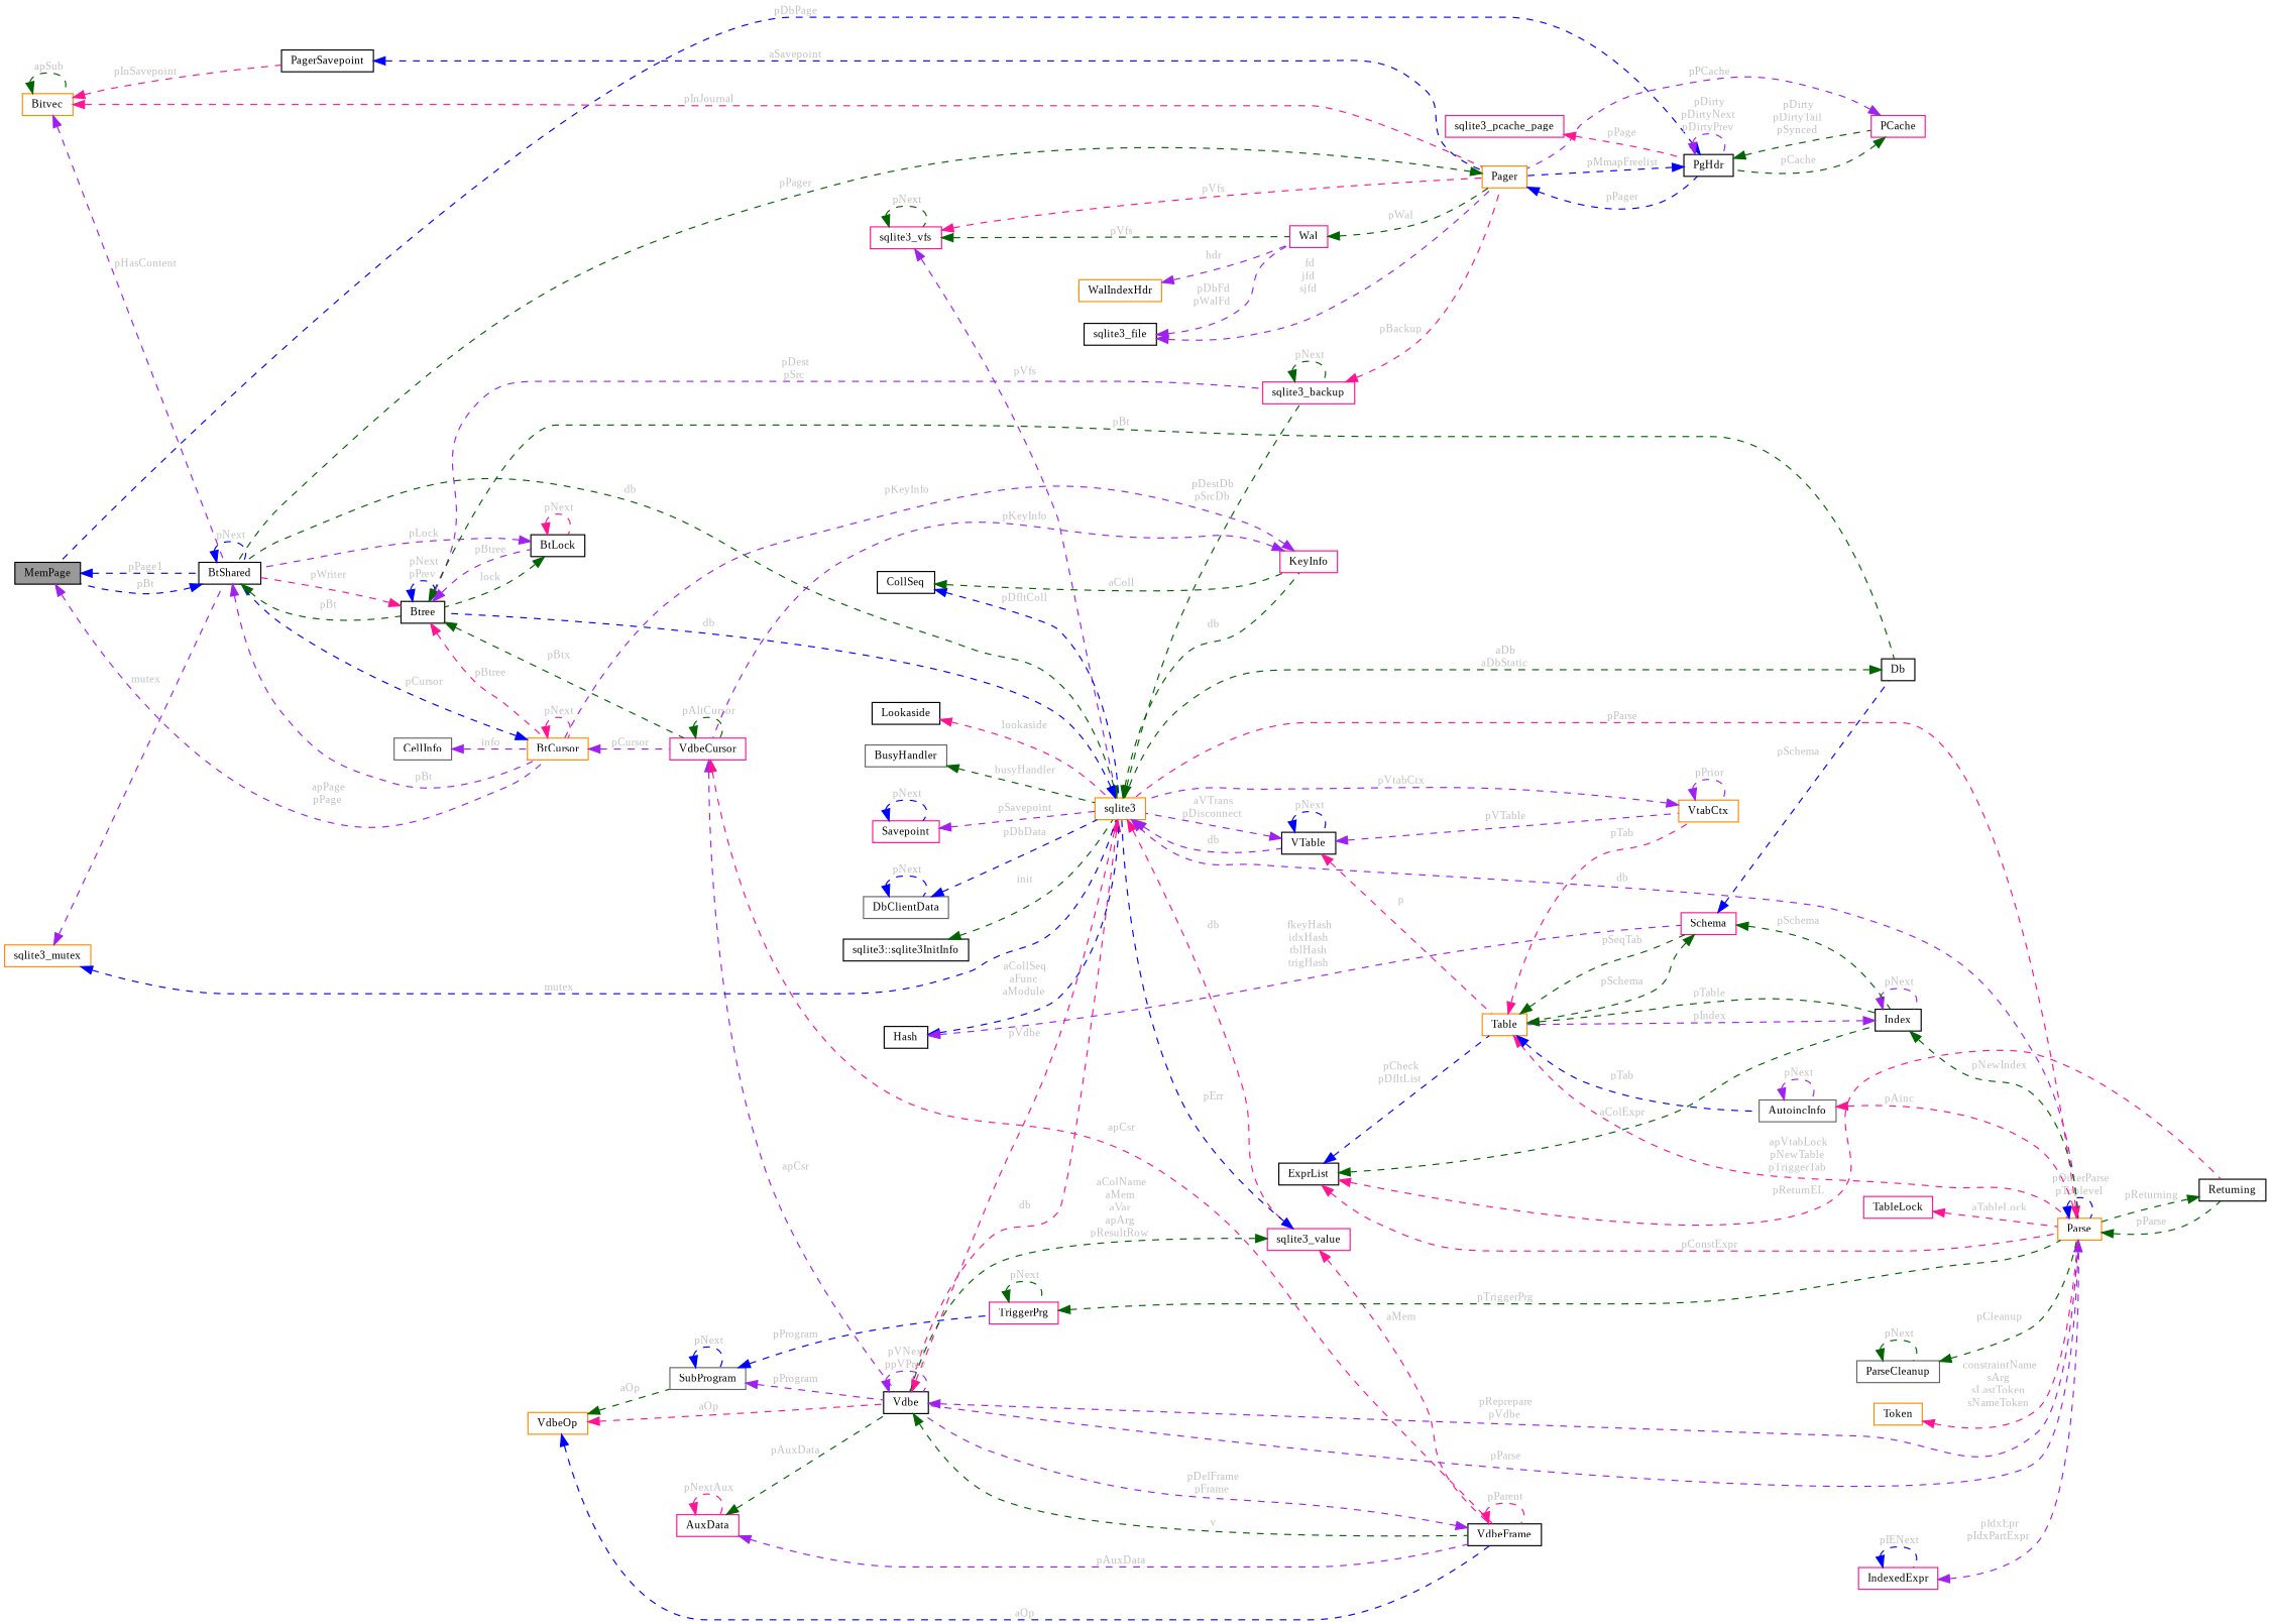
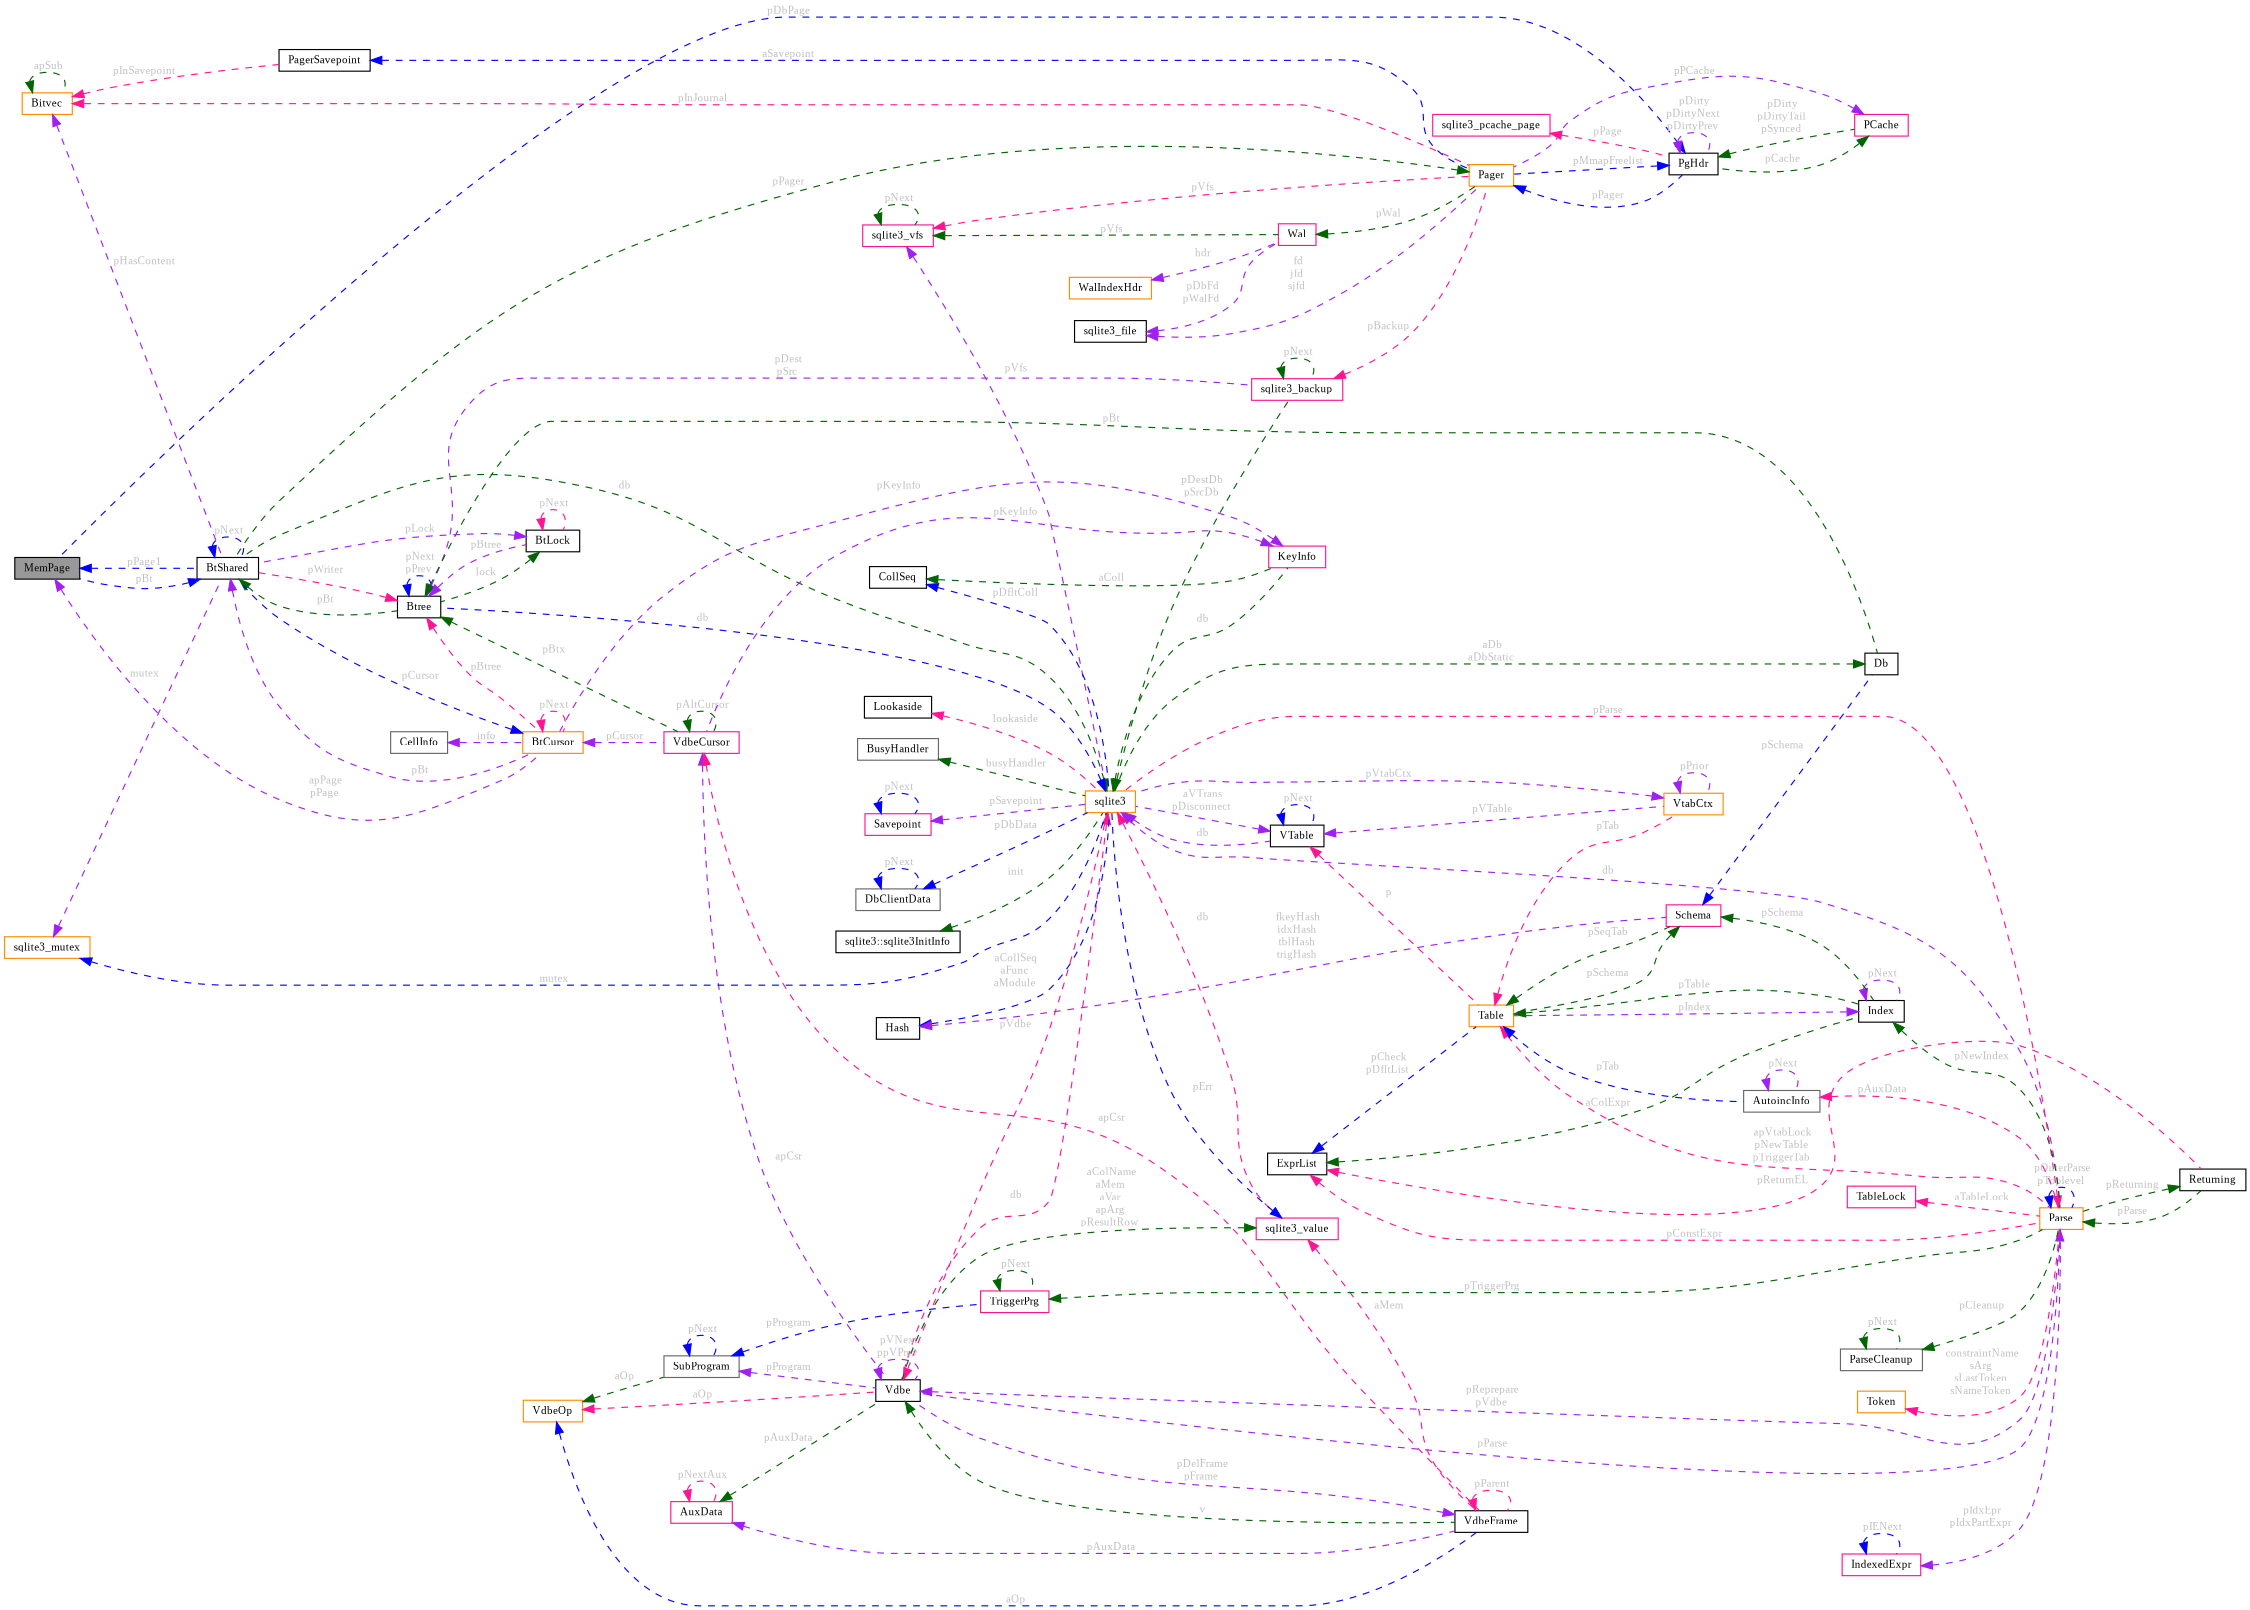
  digraph {
    fontname="Liberation Serif"
    rankdir=LR
    node [color=black fillcolor=white fontname="Liberation Serif" fontsize=10 shape=box style=filled]
    edge [color=purple dir=back fontcolor=grey fontname="Liberation Serif" fontsize=10 labelfontname=Helvetica labelfontsize=10 style=dashed]
    n1 [fillcolor=grey60 fontcolor=black height=0.2 label=MemPage width=0.4]
    n2 [height=0.2 label=BtShared width=0.4]
    n3 [color=darkorange height=0.2 label=BtCursor width=0.4]
    n4 [height=0.2 label=Btree width=0.4]
    n5 [color=deeppink height=0.2 label=VdbeCursor width=0.4]
    n6 [color=deeppink height=0.2 label=sqlite3_backup width=0.4]
    n7 [height=0.2 label=Db width=0.4]
    n8 [height=0.2 label=BtLock width=0.4]
    n9 [color=darkorange height=0.2 label=Pager width=0.4]
    n10 [height=0.2 label=PgHdr width=0.4]
    n11 [color=deeppink height=0.2 label=PCache width=0.4]
    n12 [color=deeppink height=0.2 label=sqlite3_vfs width=0.4]
    n13 [color=darkorange height=0.2 label=sqlite3 width=0.4]
    n14 [color=deeppink height=0.2 label=Wal width=0.4]
    n15 [height=0.2 label=Vdbe width=0.4]
    n16 [color=darkorange height=0.2 label=Parse width=0.4]
    n17 [height=0.2 label=VTable width=0.4]
    n18 [color=deeppink height=0.2 label=sqlite3_value width=0.4]
    n19 [color=deeppink height=0.2 label=KeyInfo width=0.4]
    n20 [color=darkorange height=0.2 label=Bitvec width=0.4]
    n21 [height=0.2 label=PagerSavepoint width=0.4]
    n22 [height=0.2 label=sqlite3_file width=0.4]
    n23 [height=0.2 label=VdbeFrame width=0.4]
    n24 [height=0.2 label=Returning width=0.4]
    n25 [color=darkorange height=0.2 label=Table width=0.4]
    n26 [color=darkorange height=0.2 label=VtabCtx width=0.4]
    n27 [height=0.2 label=ExprList width=0.4]
    n28 [height=0.2 label=Index width=0.4]
    n29 [color=gray40 height=0.2 label=AutoincInfo width=0.4]
    n30 [color=deeppink height=0.2 label=Schema width=0.4]
    n31 [color=deeppink height=0.2 label=IndexedExpr width=0.4]
    n32 [color=deeppink height=0.2 label=TableLock width=0.4]
    n33 [height=0.2 label=Hash width=0.4]
    n34 [color=deeppink height=0.2 label=TriggerPrg width=0.4]
    n35 [color=gray40 height=0.2 label=SubProgram width=0.4]
    n36 [color=darkorange height=0.2 label=VdbeOp width=0.4]
    n37 [color=gray40 height=0.2 label=ParseCleanup width=0.4]
    n38 [color=darkorange height=0.2 label=Token width=0.4]
    n39 [color=gray40 height=0.2 label=CellInfo width=0.4]
    n40 [height=0.2 label=CollSeq width=0.4]
    n41 [color=deeppink height=0.2 label=AuxData width=0.4]
    n42 [color=darkorange height=0.2 label=sqlite3_mutex width=0.4]
    n43 [height=0.2 label="sqlite3::sqlite3InitInfo" width=0.4]
    n44 [height=0.2 label=Lookaside width=0.4]
    n45 [color=gray40 height=0.2 label=BusyHandler width=0.4]
    n46 [color=deeppink height=0.2 label=Savepoint width=0.4]
    n47 [color=gray40 height=0.2 label=DbClientData width=0.4]
    n48 [color=deeppink height=0.2 label=sqlite3_pcache_page width=0.4]
    n49 [color=darkorange height=0.2 label=WalIndexHdr width=0.4]
    n1 -> n2 [color=blue label=" pPage1"]
    n1 -> n3 [label=" apPage\npPage"]
    n2 -> n1 [color=blue label=" pBt"]
    n2 -> n2 [color=blue label=" pNext"]
    n2 -> n3 [label=" pBt"]
    n2 -> n4 [color=darkgreen label=" pBt"]
    n3 -> n2 [color=blue label=" pCursor"]
    n3 -> n3 [color=deeppink label=" pNext"]
    n3 -> n5 [label=" pCursor"]
    n4 -> n2 [color=deeppink label=" pWriter"]
    n4 -> n3 [color=deeppink label=" pBtree"]
    n4 -> n4 [color=blue label=" pNext\npPrev"]
    n4 -> n5 [color=darkgreen label=" pBtx"]
    n4 -> n6 [label=" pDest\npSrc"]
    n4 -> n7 [color=darkgreen label=" pBt"]
    n4 -> n8 [label=" pBtree"]
    n5 -> n5 [color=darkgreen label=" pAltCursor"]
    n5 -> n15 [label=" apCsr"]
    n5 -> n23 [color=deeppink label=" apCsr"]
    n6 -> n6 [color=darkgreen label=" pNext"]
    n6 -> n9 [color=deeppink label=" pBackup"]
    n7 -> n13 [color=darkgreen label=" aDb\naDbStatic"]
    n8 -> n2 [label=" pLock"]
    n8 -> n4 [color=darkgreen label=" lock"]
    n8 -> n8 [color=deeppink label=" pNext"]
    n9 -> n2 [color=darkgreen label=" pPager"]
    n9 -> n10 [color=blue label=" pPager"]
    n10 -> n1 [color=blue label=" pDbPage"]
    n10 -> n9 [color=blue label=" pMmapFreelist"]
    n10 -> n10 [label=" pDirty\npDirtyNext\npDirtyPrev"]
    n10 -> n11 [color=darkgreen label=" pDirty\npDirtyTail\npSynced"]
    n11 -> n9 [label=" pPCache"]
    n11 -> n10 [color=darkgreen label=" pCache"]
    n12 -> n9 [color=deeppink label=" pVfs"]
    n12 -> n12 [color=darkgreen label=" pNext"]
    n12 -> n13 [label=" pVfs"]
    n12 -> n14 [color=darkgreen label=" pVfs"]
    n13 -> n2 [color=darkgreen label=" db"]
    n13 -> n4 [color=blue label=" db"]
    n13 -> n6 [color=darkgreen label=" pDestDb\npSrcDb"]
    n13 -> n15 [color=deeppink label=" db"]
    n13 -> n16 [label=" db"]
    n13 -> n17 [label=" db"]
    n13 -> n18 [color=deeppink label=" db"]
    n13 -> n19 [color=darkgreen label=" db"]
    n14 -> n9 [color=darkgreen label=" pWal"]
    n15 -> n13 [color=deeppink label=" pVdbe"]
    n15 -> n15 [label=" pVNext\nppVPrev"]
    n15 -> n16 [label=" pReprepare\npVdbe"]
    n15 -> n23 [color=darkgreen label=" v"]
    n16 -> n13 [color=deeppink label=" pParse"]
    n16 -> n15 [label=" pParse"]
    n16 -> n16 [color=blue label=" pOuterParse\npToplevel"]
    n16 -> n24 [color=darkgreen label=" pParse"]
    n17 -> n13 [label=" aVTrans\npDisconnect"]
    n17 -> n17 [color=blue label=" pNext"]
    n17 -> n25 [color=deeppink label=" p"]
    n17 -> n26 [label=" pVTable"]
    n18 -> n13 [color=blue label=" pErr"]
    n18 -> n15 [color=darkgreen label=" aColName\naMem\naVar\napArg\npResultRow"]
    n18 -> n23 [color=deeppink label=" aMem"]
    n19 -> n3 [label=" pKeyInfo"]
    n19 -> n5 [label=" pKeyInfo"]
    n20 -> n2 [label=" pHasContent"]
    n20 -> n9 [color=deeppink label=" pInJournal"]
    n20 -> n20 [color=darkgreen label=" apSub"]
    n20 -> n21 [color=deeppink label=" pInSavepoint"]
    n21 -> n9 [color=blue label=" aSavepoint"]
    n22 -> n9 [label=" fd\njfd\nsjfd"]
    n22 -> n14 [label=" pDbFd\npWalFd"]
    n23 -> n15 [label=" pDelFrame\npFrame"]
    n23 -> n23 [color=deeppink label=" pParent"]
    n24 -> n16 [color=darkgreen label=" pReturning"]
    n25 -> n16 [color=deeppink label=" apVtabLock\npNewTable\npTriggerTab"]
    n25 -> n26 [color=deeppink label=" pTab"]
    n25 -> n28 [color=darkgreen label=" pTable"]
    n25 -> n29 [color=blue label=" pTab"]
    n25 -> n30 [color=darkgreen label=" pSeqTab"]
    n26 -> n13 [label=" pVtabCtx"]
    n26 -> n26 [label=" pPrior"]
    n27 -> n16 [color=deeppink label=" pConstExpr"]
    n27 -> n24 [color=deeppink label=" pReturnEL"]
    n27 -> n25 [color=blue label=" pCheck\npDfltList"]
    n27 -> n28 [color=darkgreen label=" aColExpr"]
    n28 -> n16 [color=darkgreen label=" pNewIndex"]
    n28 -> n25 [label=" pIndex"]
    n28 -> n28 [label=" pNext"]
-   n29 -> n16 [color=deeppink label=" pAinc"]
+   n29 -> n16 [color=deeppink label=" pAuxData"]
    n29 -> n29 [label=" pNext"]
    n30 -> n7 [color=blue label=" pSchema"]
    n30 -> n25 [color=darkgreen label=" pSchema"]
    n30 -> n28 [color=darkgreen label=" pSchema"]
    n31 -> n16 [label=" pIdxEpr\npIdxPartExpr"]
    n31 -> n31 [color=blue label=" pIENext"]
    n32 -> n16 [color=deeppink label=" aTableLock"]
    n33 -> n13 [color=blue label=" aCollSeq\naFunc\naModule"]
    n33 -> n30 [label=" fkeyHash\nidxHash\ntblHash\ntrigHash"]
    n34 -> n16 [color=darkgreen label=" pTriggerPrg"]
    n34 -> n34 [color=darkgreen label=" pNext"]
    n35 -> n15 [label=" pProgram"]
    n35 -> n34 [color=blue label=" pProgram"]
    n35 -> n35 [color=blue label=" pNext"]
    n36 -> n15 [color=deeppink label=" aOp"]
    n36 -> n23 [color=blue label=" aOp"]
    n36 -> n35 [color=darkgreen label=" aOp"]
    n37 -> n16 [color=darkgreen label=" pCleanup"]
    n37 -> n37 [color=darkgreen label=" pNext"]
    n38 -> n16 [color=deeppink label=" constraintName\nsArg\nsLastToken\nsNameToken"]
    n39 -> n3 [label=" info"]
    n40 -> n13 [color=blue label=" pDfltColl"]
    n40 -> n19 [color=darkgreen label=" aColl"]
    n41 -> n15 [color=darkgreen label=" pAuxData"]
    n41 -> n23 [label=" pAuxData"]
    n41 -> n41 [color=deeppink label=" pNextAux"]
    n42 -> n2 [label=" mutex"]
    n42 -> n13 [color=blue label=" mutex"]
    n43 -> n13 [color=darkgreen label=" init"]
    n44 -> n13 [color=deeppink label=" lookaside"]
    n45 -> n13 [color=darkgreen label=" busyHandler"]
    n46 -> n13 [label=" pSavepoint"]
    n46 -> n46 [color=blue label=" pNext"]
    n47 -> n13 [color=blue label=" pDbData"]
    n47 -> n47 [color=blue label=" pNext"]
    n48 -> n10 [color=deeppink label=" pPage"]
    n49 -> n14 [label=" hdr"]
  }
